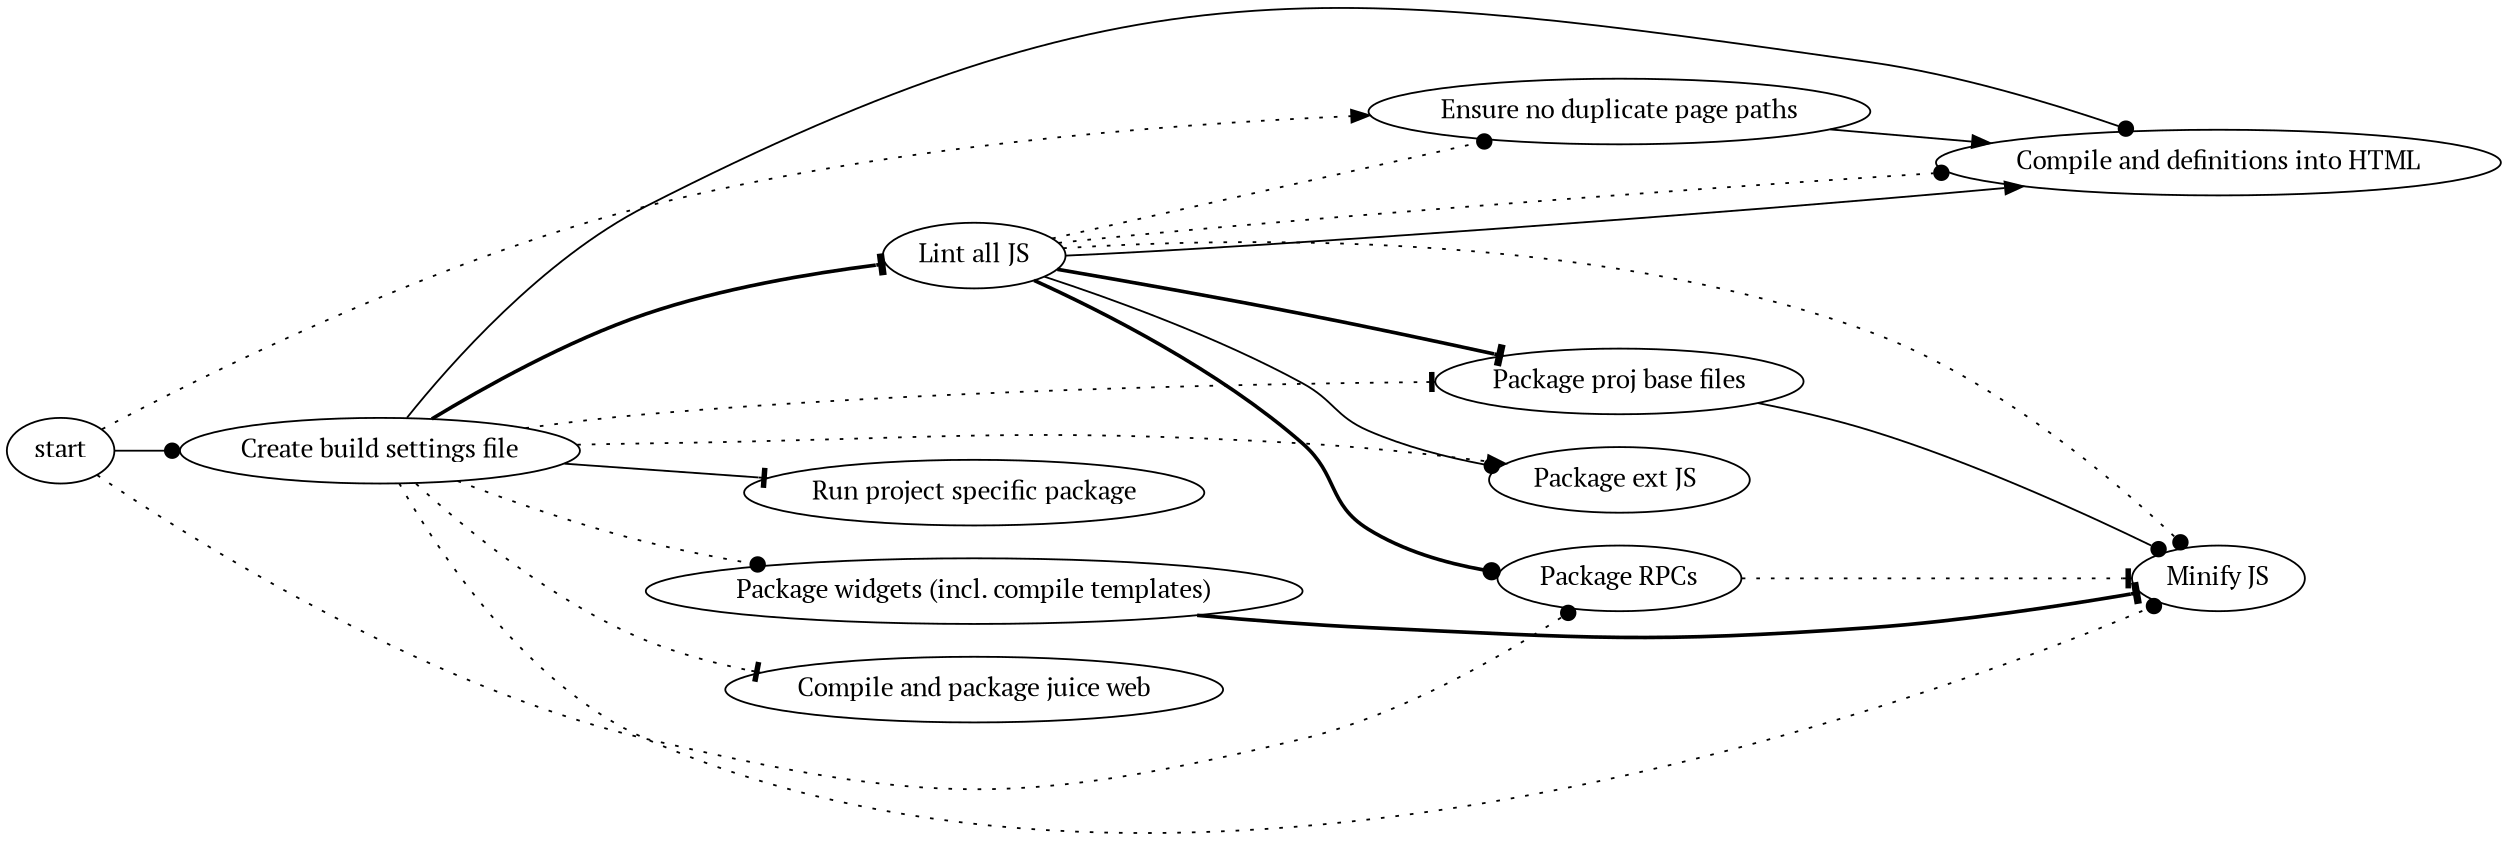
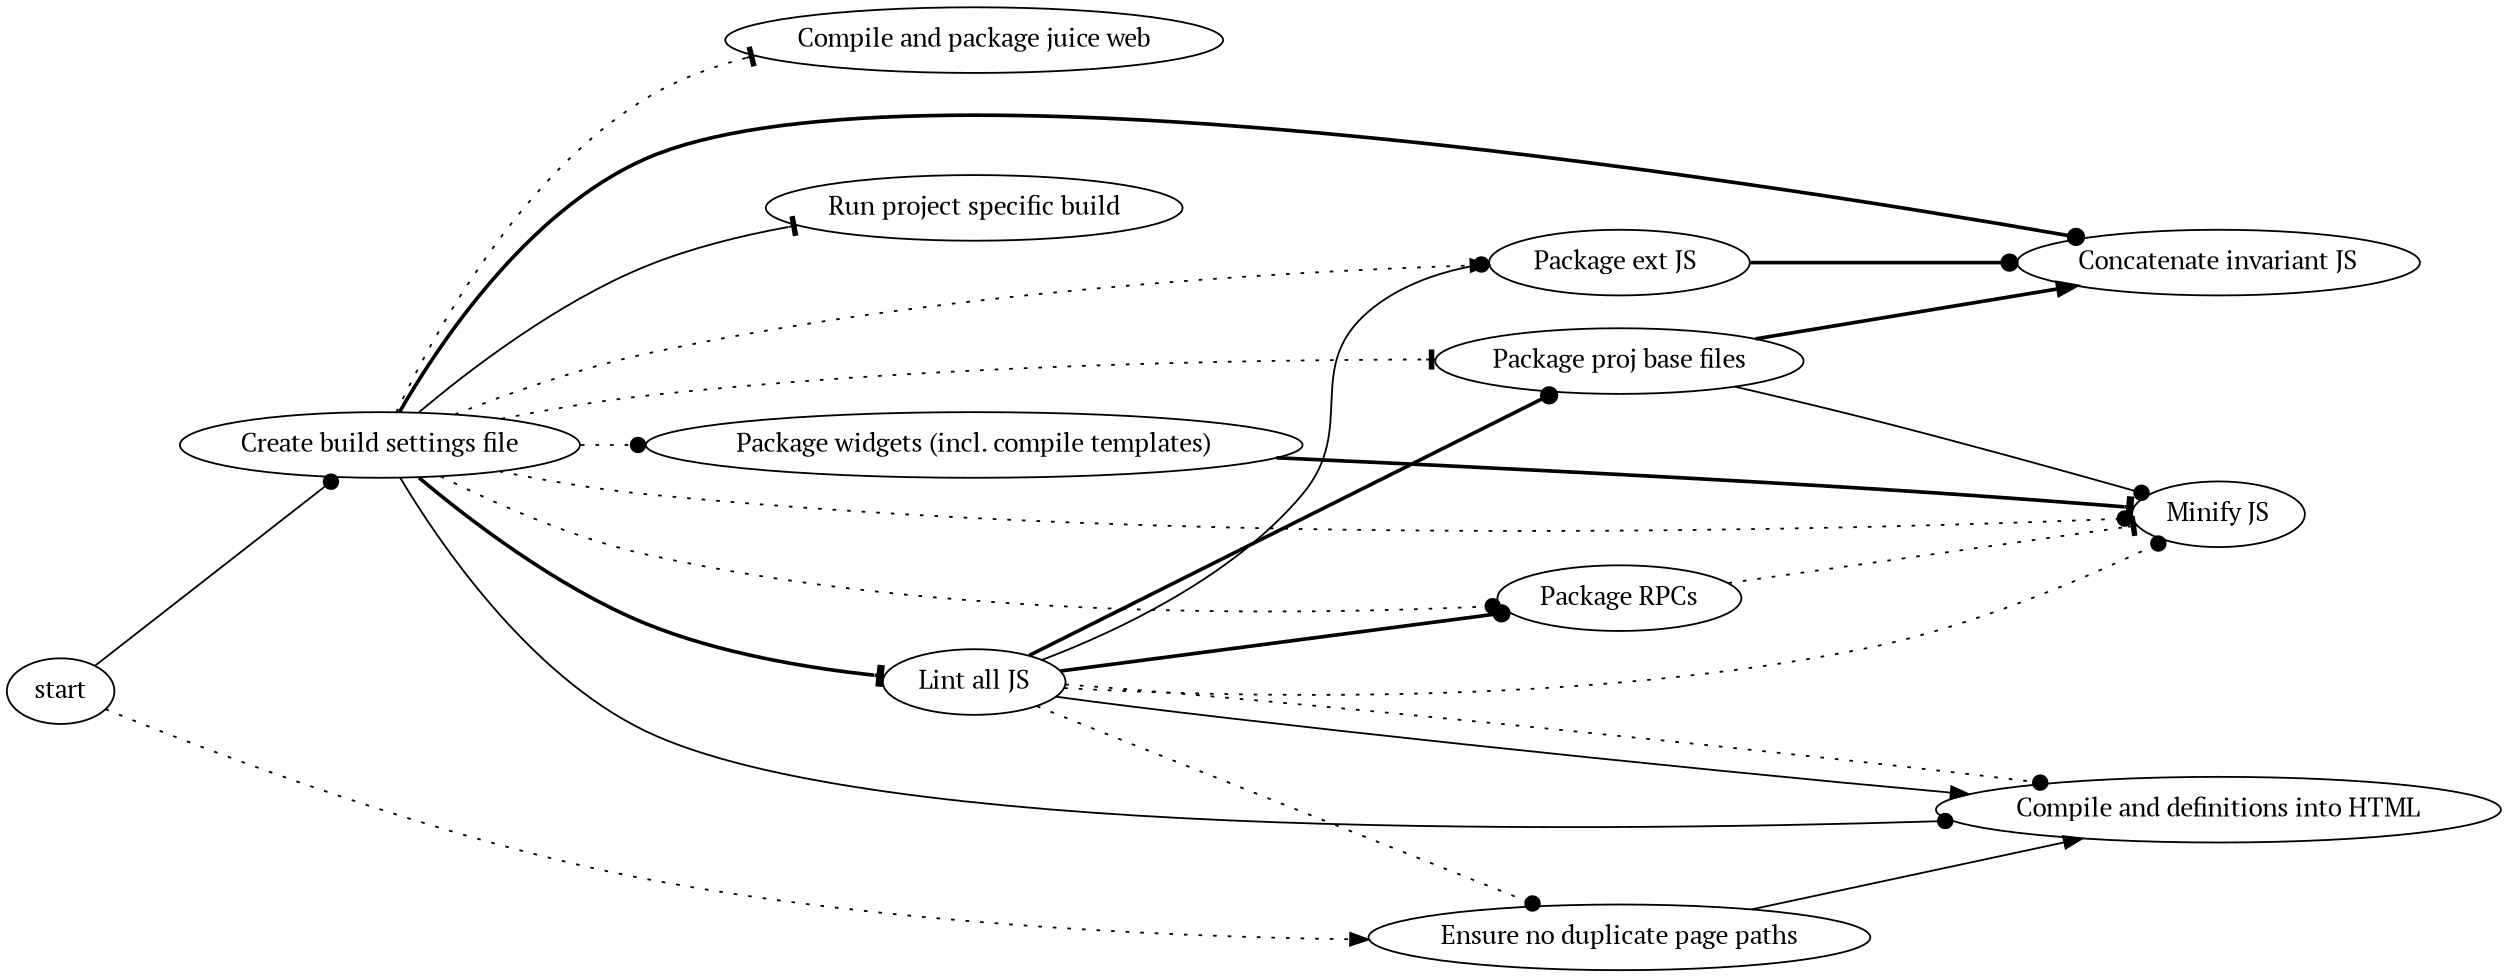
  digraph {
    fontname="PT Serif"
    rankdir=LR
    node [fontname="PT Serif"]
    edge [arrowhead=dot fontname="PT Serif" style=dotted]
    n1 [label="Create build settings file"]
+   n2 [label="Concatenate invariant JS"]
    n3 [label="Package ext JS "]
    n4 [label="Compile and package juice web"]
    n5 [label="Minify JS"]
    n6 [label="Compile and definitions into HTML"]
    n7 [label="Package proj base files"]
-   n8 [label="Run project specific package"]
+   n8 [label="Run project specific build"]
    n9 [label="Package RPCs"]
    n10 [label="Lint all JS"]
    n11 [label="Package widgets (incl. compile templates)"]
    n12 [label="Ensure no duplicate page paths"]
    n13 [label=start]
+   n1 -> n2 [style=bold]
    n1 -> n3 [arrowhead=normal]
    n1 -> n4 [arrowhead=tee]
    n1 -> n5
    n1 -> n6 [style=solid]
    n1 -> n7 [arrowhead=tee]
    n1 -> n8 [arrowhead=tee style=solid]
-   n13 -> n9
+   n1 -> n9
    n1 -> n10 [arrowhead=tee style=bold]
    n1 -> n11
+   n3 -> n2 [style=bold]
+   n7 -> n2 [arrowhead=normal style=bold]
    n7 -> n5 [style=solid]
    n9 -> n5 [arrowhead=tee]
    n10 -> n3 [style=solid]
    n10 -> n5
    n10 -> n6 [arrowhead=normal style=solid]
    n10 -> n6
-   n10 -> n7 [arrowhead=tee style=bold]
+   n10 -> n7 [style=bold]
    n10 -> n9 [style=bold]
    n10 -> n12
    n11 -> n5 [arrowhead=tee style=bold]
    n12 -> n6 [arrowhead=normal style=solid]
    n13 -> n1 [style=solid]
    n13 -> n12 [arrowhead=normal]
  }
